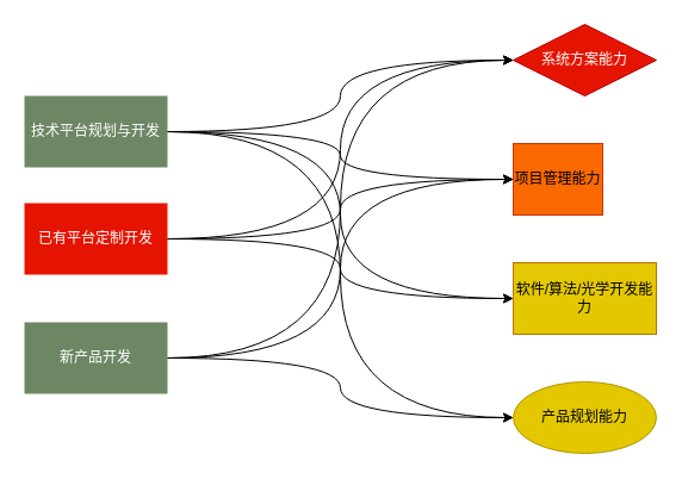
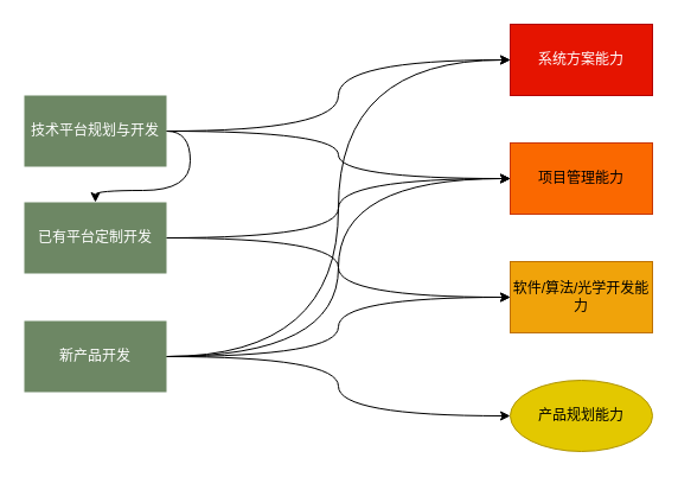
  <mxCell id="0" />
  <mxCell id="1" parent="0" />
- <mxCell id="2" style="edgeStyle=orthogonalEdgeStyle;curved=1;rounded=0;orthogonalLoop=1;jettySize=auto;html=1;exitX=1;exitY=0.5;exitDx=0;exitDy=0;entryX=0;entryY=0.5;entryDx=0;entryDy=0;" edge="1" parent="1" source="5" target="16"><mxGeometry relative="1" as="geometry" /></mxCell>
  <mxCell id="3" style="edgeStyle=orthogonalEdgeStyle;curved=1;rounded=0;orthogonalLoop=1;jettySize=auto;html=1;exitX=1;exitY=0.5;exitDx=0;exitDy=0;entryX=0;entryY=0.5;entryDx=0;entryDy=0;" edge="1" parent="1" source="5" target="17"><mxGeometry relative="1" as="geometry" /></mxCell>
  <mxCell id="4" style="edgeStyle=orthogonalEdgeStyle;curved=1;rounded=0;orthogonalLoop=1;jettySize=auto;html=1;exitX=1;exitY=0.5;exitDx=0;exitDy=0;entryX=0;entryY=0.5;entryDx=0;entryDy=0;" edge="1" parent="1" source="5" target="18"><mxGeometry relative="1" as="geometry" /></mxCell>
- <mxCell id="5" value="已有平台定制开发" style="rounded=0;whiteSpace=wrap;html=1;fillColor=#e51400;strokeColor=none;fontColor=#ffffff;" vertex="1" parent="1"><mxGeometry x="20" y="170" width="120" height="60" as="geometry" /></mxCell>
- <mxCell id="6" style="edgeStyle=orthogonalEdgeStyle;curved=1;rounded=0;orthogonalLoop=1;jettySize=auto;html=1;exitX=1;exitY=0.5;exitDx=0;exitDy=0;entryX=0;entryY=0.5;entryDx=0;entryDy=0;" edge="1" parent="1" source="10" target="19"><mxGeometry relative="1" as="geometry" /></mxCell>
+ <mxCell id="5" value="已有平台定制开发" style="rounded=0;whiteSpace=wrap;html=1;fillColor=#6d8764;strokeColor=none;fontColor=#ffffff;" vertex="1" parent="1"><mxGeometry x="20" y="170" width="120" height="60" as="geometry" /></mxCell>
+ <mxCell id="6" style="edgeStyle=orthogonalEdgeStyle;curved=1;rounded=0;orthogonalLoop=1;jettySize=auto;html=1;exitX=1;exitY=0.5;exitDx=0;exitDy=0;" edge="1" parent="1" source="10" target="5"><mxGeometry relative="1" as="geometry" /></mxCell>
  <mxCell id="7" style="edgeStyle=orthogonalEdgeStyle;curved=1;rounded=0;orthogonalLoop=1;jettySize=auto;html=1;exitX=1;exitY=0.5;exitDx=0;exitDy=0;entryX=0;entryY=0.5;entryDx=0;entryDy=0;" edge="1" parent="1" source="10" target="16"><mxGeometry relative="1" as="geometry" /></mxCell>
- <mxCell id="8" style="edgeStyle=orthogonalEdgeStyle;curved=1;rounded=0;orthogonalLoop=1;jettySize=auto;html=1;exitX=1;exitY=0.5;exitDx=0;exitDy=0;entryX=0;entryY=0.5;entryDx=0;entryDy=0;" edge="1" parent="1" source="10" target="17"><mxGeometry relative="1" as="geometry" /></mxCell>
  <mxCell id="9" style="edgeStyle=orthogonalEdgeStyle;curved=1;rounded=0;orthogonalLoop=1;jettySize=auto;html=1;exitX=1;exitY=0.5;exitDx=0;exitDy=0;entryX=0;entryY=0.5;entryDx=0;entryDy=0;" edge="1" parent="1" source="10" target="18"><mxGeometry relative="1" as="geometry" /></mxCell>
  <mxCell id="10" value="技术平台规划与开发" style="rounded=0;whiteSpace=wrap;html=1;fillColor=#6d8764;strokeColor=none;fontColor=#ffffff;" vertex="1" parent="1"><mxGeometry x="20" y="80" width="120" height="60" as="geometry" /></mxCell>
  <mxCell id="11" style="edgeStyle=orthogonalEdgeStyle;curved=1;rounded=0;orthogonalLoop=1;jettySize=auto;html=1;exitX=1;exitY=0.5;exitDx=0;exitDy=0;entryX=0;entryY=0.5;entryDx=0;entryDy=0;" edge="1" parent="1" source="15" target="16"><mxGeometry relative="1" as="geometry" /></mxCell>
+ <mxCell id="12" style="edgeStyle=orthogonalEdgeStyle;curved=1;rounded=0;orthogonalLoop=1;jettySize=auto;html=1;exitX=1;exitY=0.5;exitDx=0;exitDy=0;entryX=0;entryY=0.5;entryDx=0;entryDy=0;" edge="1" parent="1" source="15" target="17"><mxGeometry relative="1" as="geometry" /></mxCell>
  <mxCell id="13" style="edgeStyle=orthogonalEdgeStyle;curved=1;rounded=0;orthogonalLoop=1;jettySize=auto;html=1;exitX=1;exitY=0.5;exitDx=0;exitDy=0;entryX=0;entryY=0.5;entryDx=0;entryDy=0;" edge="1" parent="1" source="15" target="18"><mxGeometry relative="1" as="geometry" /></mxCell>
  <mxCell id="14" style="edgeStyle=orthogonalEdgeStyle;curved=1;rounded=0;orthogonalLoop=1;jettySize=auto;html=1;exitX=1;exitY=0.5;exitDx=0;exitDy=0;entryX=0;entryY=0.5;entryDx=0;entryDy=0;" edge="1" parent="1" source="15" target="19"><mxGeometry relative="1" as="geometry" /></mxCell>
  <mxCell id="15" value="新产品开发" style="rounded=0;whiteSpace=wrap;html=1;fillColor=#6d8764;strokeColor=none;fontColor=#ffffff;" vertex="1" parent="1"><mxGeometry x="20" y="270" width="120" height="60" as="geometry" /></mxCell>
- <mxCell id="16" value="系统方案能力" style="rhombus;whiteSpace=wrap;html=1;fillColor=#e51400;strokeColor=#B20000;fontColor=#ffffff;" vertex="1" parent="1"><mxGeometry x="430" y="20" width="120" height="60" as="geometry" /></mxCell>
- <mxCell id="17" value="软件/算法/光学开发能力" style="rounded=0;whiteSpace=wrap;html=1;fillColor=#e3c800;strokeColor=#BD7000;fontColor=#000000;" vertex="1" parent="1"><mxGeometry x="430" y="220" width="120" height="60" as="geometry" /></mxCell>
- <mxCell id="18" value="项目管理能力" style="rounded=0;whiteSpace=wrap;html=1;fillColor=#fa6800;strokeColor=#C73500;fontColor=#000000;" vertex="1" parent="1"><mxGeometry x="430" y="120" width="75" height="60" as="geometry" /></mxCell>
+ <mxCell id="16" value="系统方案能力" style="rounded=0;whiteSpace=wrap;html=1;fillColor=#e51400;strokeColor=#B20000;fontColor=#ffffff;" vertex="1" parent="1"><mxGeometry x="430" y="20" width="120" height="60" as="geometry" /></mxCell>
+ <mxCell id="17" value="软件/算法/光学开发能力" style="rounded=0;whiteSpace=wrap;html=1;fillColor=#f0a30a;strokeColor=#BD7000;fontColor=#000000;" vertex="1" parent="1"><mxGeometry x="430" y="220" width="120" height="60" as="geometry" /></mxCell>
+ <mxCell id="18" value="项目管理能力" style="rounded=0;whiteSpace=wrap;html=1;fillColor=#fa6800;strokeColor=#C73500;fontColor=#000000;" vertex="1" parent="1"><mxGeometry x="430" y="120" width="120" height="60" as="geometry" /></mxCell>
  <mxCell id="19" value="产品规划能力" style="ellipse;whiteSpace=wrap;html=1;fillColor=#e3c800;strokeColor=#B09500;fontColor=#000000;" vertex="1" parent="1"><mxGeometry x="430" y="320" width="120" height="60" as="geometry" /></mxCell>
